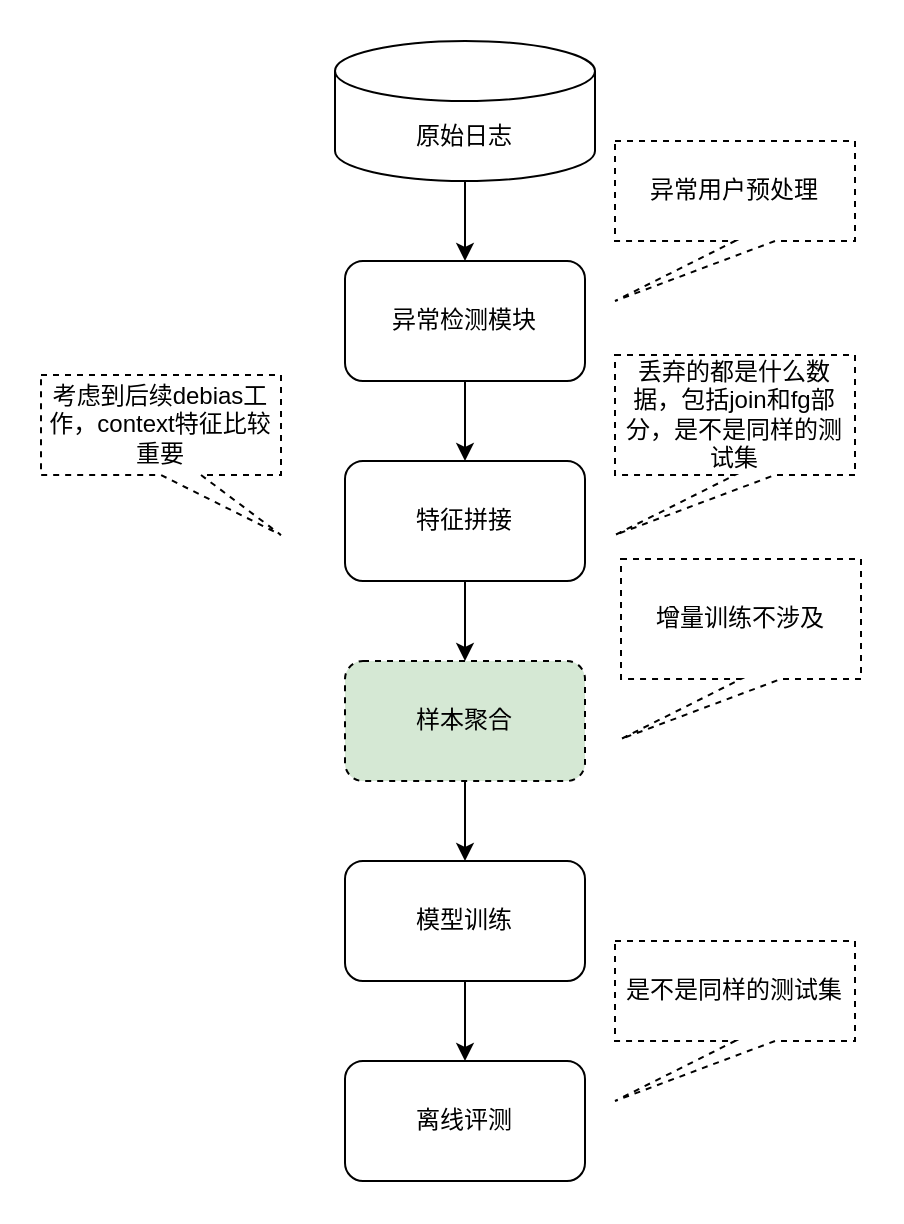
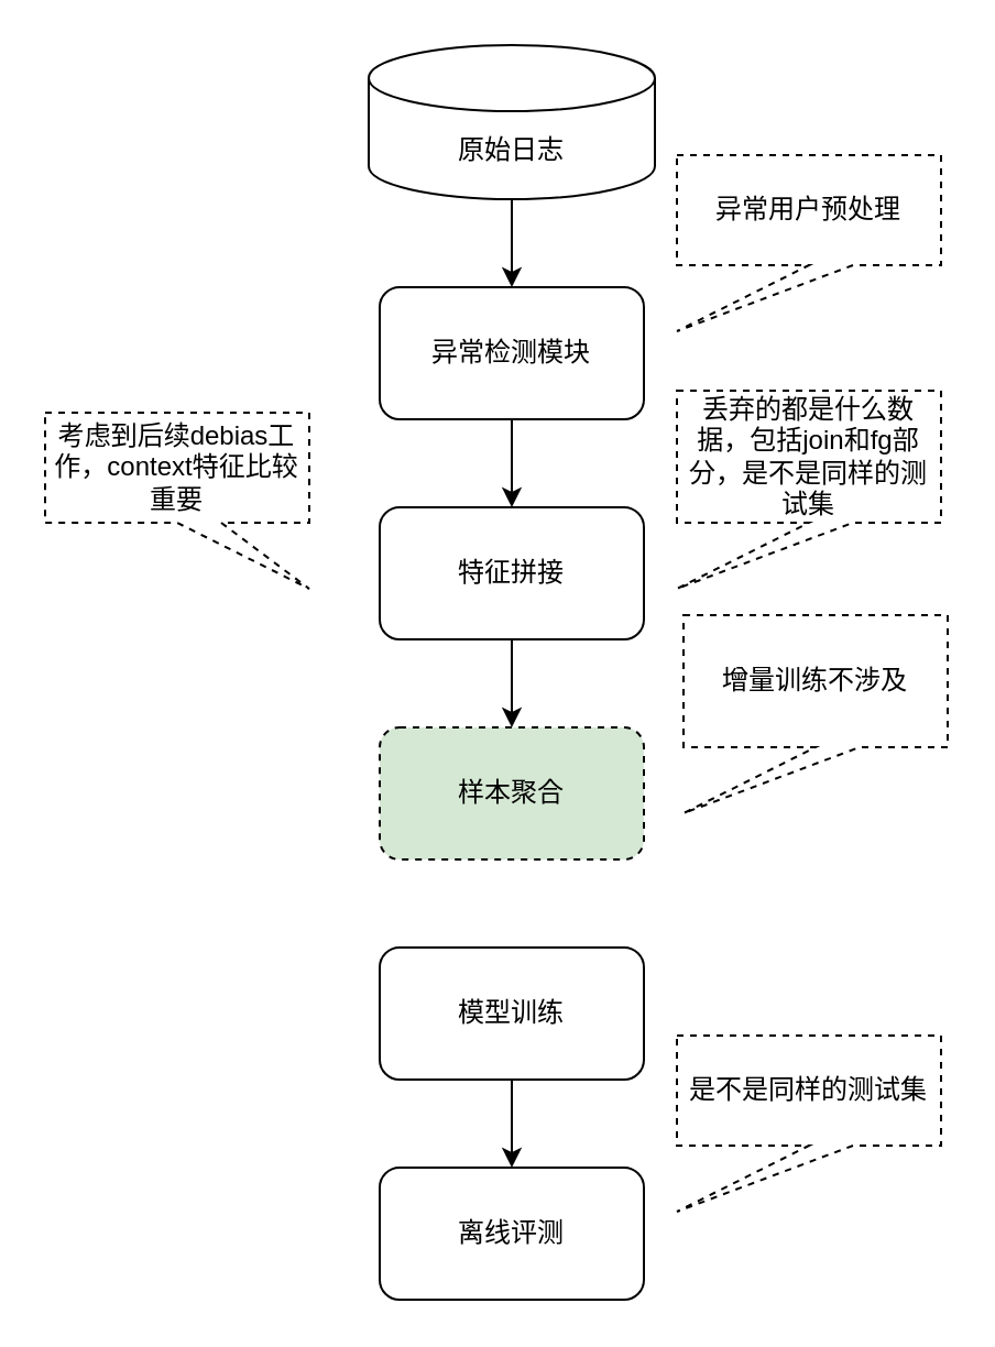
  <mxCell id="0" />
  <mxCell id="1" parent="0" />
  <mxCell id="2" style="edgeStyle=orthogonalEdgeStyle;rounded=0;orthogonalLoop=1;jettySize=auto;html=1;entryX=0.5;entryY=0;entryDx=0;entryDy=0;" parent="1" source="3" target="5" edge="1"><mxGeometry relative="1" as="geometry" /></mxCell>
  <mxCell id="3" value="原始日志" style="shape=cylinder3;whiteSpace=wrap;html=1;boundedLbl=1;backgroundOutline=1;size=15;" parent="1" vertex="1"><mxGeometry x="167" y="20" width="130" height="70" as="geometry" /></mxCell>
  <mxCell id="4" style="edgeStyle=orthogonalEdgeStyle;rounded=0;orthogonalLoop=1;jettySize=auto;html=1;entryX=0.5;entryY=0;entryDx=0;entryDy=0;" parent="1" source="5" target="7" edge="1"><mxGeometry relative="1" as="geometry" /></mxCell>
  <mxCell id="5" value="异常检测模块" style="rounded=1;whiteSpace=wrap;html=1;" parent="1" vertex="1"><mxGeometry x="172" y="130" width="120" height="60" as="geometry" /></mxCell>
  <mxCell id="6" style="edgeStyle=orthogonalEdgeStyle;rounded=0;orthogonalLoop=1;jettySize=auto;html=1;" parent="1" source="7" target="9" edge="1"><mxGeometry relative="1" as="geometry" /></mxCell>
  <mxCell id="7" value="特征拼接" style="rounded=1;whiteSpace=wrap;html=1;" parent="1" vertex="1"><mxGeometry x="172" y="230" width="120" height="60" as="geometry" /></mxCell>
- <mxCell id="8" style="edgeStyle=orthogonalEdgeStyle;rounded=0;orthogonalLoop=1;jettySize=auto;html=1;entryX=0.5;entryY=0;entryDx=0;entryDy=0;" parent="1" source="9" target="11" edge="1"><mxGeometry relative="1" as="geometry" /></mxCell>
  <mxCell id="9" value="样本聚合" style="rounded=1;whiteSpace=wrap;html=1;dashed=1;fillColor=#d5e8d4;" parent="1" vertex="1"><mxGeometry x="172" y="330" width="120" height="60" as="geometry" /></mxCell>
  <mxCell id="10" style="edgeStyle=orthogonalEdgeStyle;rounded=0;orthogonalLoop=1;jettySize=auto;html=1;entryX=0.5;entryY=0;entryDx=0;entryDy=0;" parent="1" source="11" target="12" edge="1"><mxGeometry relative="1" as="geometry" /></mxCell>
  <mxCell id="11" value="模型训练" style="rounded=1;whiteSpace=wrap;html=1;" parent="1" vertex="1"><mxGeometry x="172" y="430" width="120" height="60" as="geometry" /></mxCell>
  <mxCell id="12" value="离线评测" style="rounded=1;whiteSpace=wrap;html=1;" parent="1" vertex="1"><mxGeometry x="172" y="530" width="120" height="60" as="geometry" /></mxCell>
  <mxCell id="13" value="异常用户预处理" style="shape=callout;whiteSpace=wrap;html=1;perimeter=calloutPerimeter;position2=0;dashed=1;" parent="1" vertex="1"><mxGeometry x="307" y="70" width="120" height="80" as="geometry" /></mxCell>
  <mxCell id="14" value="丢弃的都是什么数据，包括join和fg部分，是不是同样的测试集" style="shape=callout;whiteSpace=wrap;html=1;perimeter=calloutPerimeter;position2=0;dashed=1;" parent="1" vertex="1"><mxGeometry x="307" y="177" width="120" height="90" as="geometry" /></mxCell>
  <mxCell id="15" value="是不是同样的测试集" style="shape=callout;whiteSpace=wrap;html=1;perimeter=calloutPerimeter;position2=0;dashed=1;" parent="1" vertex="1"><mxGeometry x="307" y="470" width="120" height="80" as="geometry" /></mxCell>
  <mxCell id="16" value="考虑到后续debias工作，context特征比较重要" style="shape=callout;whiteSpace=wrap;html=1;perimeter=calloutPerimeter;position2=1;dashed=1;" parent="1" vertex="1"><mxGeometry x="20" y="187" width="120" height="80" as="geometry" /></mxCell>
  <mxCell id="17" value="增量训练不涉及" style="shape=callout;whiteSpace=wrap;html=1;perimeter=calloutPerimeter;position2=0;dashed=1;" parent="1" vertex="1"><mxGeometry x="310" y="279" width="120" height="90" as="geometry" /></mxCell>
